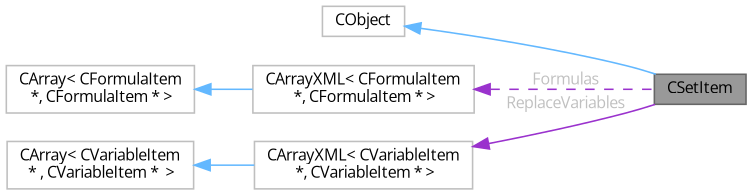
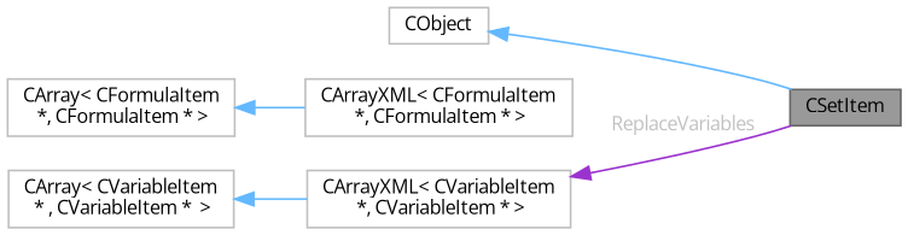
  digraph {
    fontname="Open Sans"
    rankdir=LR
    node [color=grey75 fillcolor=white fontname="Open Sans" fontsize=10 shape=box style=filled]
    edge [color=steelblue1 dir=back fontname="Open Sans" fontsize=10 labelfontname=Helvetica labelfontsize=10 style=solid]
    n1 [color=gray40 fillcolor=grey60 fontcolor=black height=0.2 label=CSetItem width=0.4]
    n2 [height=0.2 label=CObject width=0.4]
    n3 [height=0.2 label="CArrayXML\< CFormulaItem\l *, CFormulaItem * \>" width=0.4]
    n4 [height=0.2 label="CArray\< CFormulaItem\l *, CFormulaItem * \>" width=0.4]
    n5 [height=0.2 label="CArrayXML\< CVariableItem\l *, CVariableItem * \>" width=0.4]
    n6 [height=0.2 label="CArray\< CVariableItem\l * , CVariableItem *  \>" width=0.4]
    n2 -> n1
-   n3 -> n1 [color=darkorchid3 fontcolor=grey label=" Formulas" style=dashed]
    n4 -> n3
    n5 -> n1 [color=darkorchid3 fontcolor=grey label=" ReplaceVariables"]
    n6 -> n5
  }
